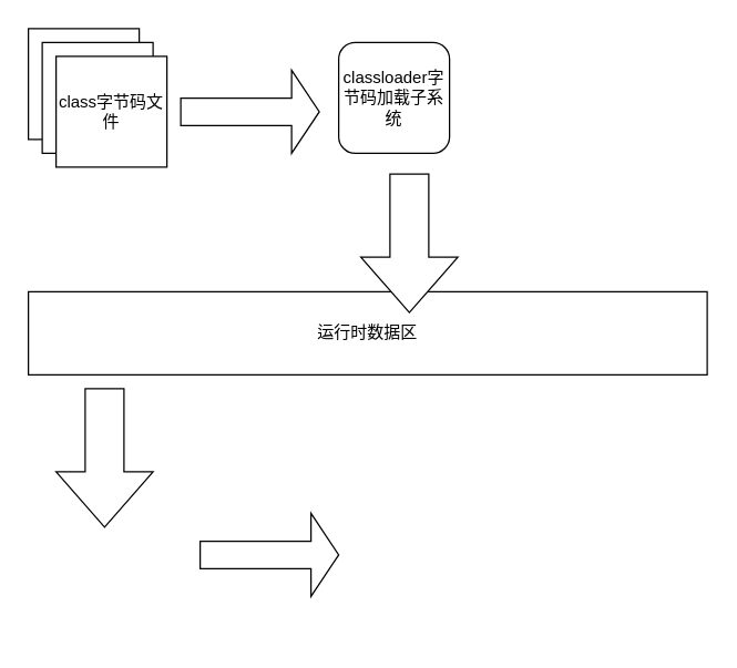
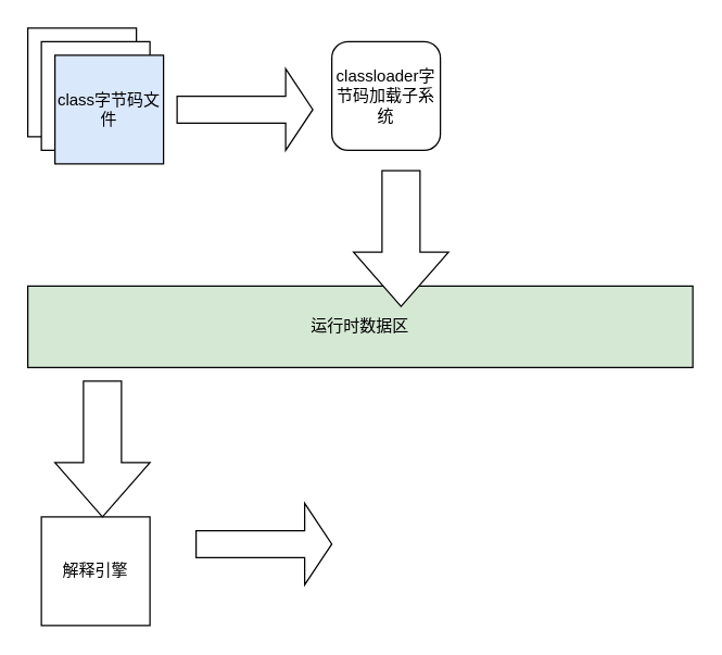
  <mxCell id="0" />
  <mxCell id="1" parent="0" />
  <mxCell id="2" value="" style="whiteSpace=wrap;html=1;aspect=fixed;" vertex="1" parent="1"><mxGeometry x="20" y="20" width="80" height="80" as="geometry" /></mxCell>
  <mxCell id="3" value="" style="whiteSpace=wrap;html=1;aspect=fixed;" vertex="1" parent="1"><mxGeometry x="30" y="30" width="80" height="80" as="geometry" /></mxCell>
- <mxCell id="4" value="class字节码文件" style="whiteSpace=wrap;html=1;aspect=fixed;" vertex="1" parent="1"><mxGeometry x="40" y="40" width="80" height="80" as="geometry" /></mxCell>
+ <mxCell id="4" value="class字节码文件" style="whiteSpace=wrap;html=1;aspect=fixed;fillColor=#dae8fc;" vertex="1" parent="1"><mxGeometry x="40" y="40" width="80" height="80" as="geometry" /></mxCell>
  <mxCell id="5" value="classloader字节码加载子系统" style="whiteSpace=wrap;html=1;aspect=fixed;rounded=1;" vertex="1" parent="1"><mxGeometry x="244" y="30" width="80" height="80" as="geometry" /></mxCell>
- <mxCell id="6" value="运行时数据区" style="rounded=0;whiteSpace=wrap;html=1;" vertex="1" parent="1"><mxGeometry x="20" y="210" width="490" height="60" as="geometry" /></mxCell>
+ <mxCell id="6" value="运行时数据区" style="rounded=0;whiteSpace=wrap;html=1;fillColor=#d5e8d4;" vertex="1" parent="1"><mxGeometry x="20" y="210" width="490" height="60" as="geometry" /></mxCell>
+ <mxCell id="7" value="解释引擎" style="whiteSpace=wrap;html=1;aspect=fixed;" vertex="1" parent="1"><mxGeometry x="30" y="380" width="80" height="80" as="geometry" /></mxCell>
  <mxCell id="8" value="" style="html=1;shadow=0;dashed=0;align=center;verticalAlign=middle;shape=mxgraph.arrows2.arrow;dy=0.67;dx=20;notch=0;" vertex="1" parent="1"><mxGeometry x="130" y="50" width="100" height="60" as="geometry" /></mxCell>
  <mxCell id="9" value="" style="html=1;shadow=0;dashed=0;align=center;verticalAlign=middle;shape=mxgraph.arrows2.arrow;dy=0.6;dx=40;direction=south;notch=0;" vertex="1" parent="1"><mxGeometry x="260" y="125" width="70" height="100" as="geometry" /></mxCell>
  <mxCell id="10" value="" style="html=1;shadow=0;dashed=0;align=center;verticalAlign=middle;shape=mxgraph.arrows2.arrow;dy=0.6;dx=40;direction=south;notch=0;" vertex="1" parent="1"><mxGeometry x="40" y="280" width="70" height="100" as="geometry" /></mxCell>
  <mxCell id="11" value="" style="html=1;shadow=0;dashed=0;align=center;verticalAlign=middle;shape=mxgraph.arrows2.arrow;dy=0.67;dx=20;notch=0;" vertex="1" parent="1"><mxGeometry x="144" y="370" width="100" height="60" as="geometry" /></mxCell>
